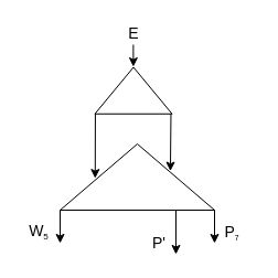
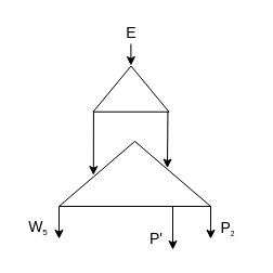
  <mxCell id="0" />
  <mxCell id="1" parent="0" />
  <mxCell id="2" value="" style="endArrow=classic;html=1;" parent="1" edge="1"><mxGeometry width="50" height="50" relative="1" as="geometry"><mxPoint x="54" y="190" as="sourcePoint" /><mxPoint x="54" y="220" as="targetPoint" /></mxGeometry></mxCell>
  <mxCell id="3" value="" style="triangle;whiteSpace=wrap;html=1;rotation=-90;" parent="1" vertex="1"><mxGeometry x="94" y="90" width="60" height="140" as="geometry" /></mxCell>
  <mxCell id="4" value="" style="endArrow=classic;html=1;entryX=0;entryY=1;entryDx=0;entryDy=0;" parent="1" edge="1"><mxGeometry width="50" height="50" relative="1" as="geometry"><mxPoint x="194" y="190" as="sourcePoint" /><mxPoint x="194" y="220" as="targetPoint" /></mxGeometry></mxCell>
  <mxCell id="5" value="" style="endArrow=classic;html=1;exitX=0;exitY=0.75;exitDx=0;exitDy=0;" parent="1" source="3" edge="1"><mxGeometry width="50" height="50" relative="1" as="geometry"><mxPoint x="133.76" y="220" as="sourcePoint" /><mxPoint x="159" y="230" as="targetPoint" /></mxGeometry></mxCell>
  <mxCell id="6" value="&lt;span style=&quot;font-size: 14px;&quot;&gt;P'&lt;/span&gt;" style="text;html=1;strokeColor=none;fillColor=none;align=center;verticalAlign=middle;whiteSpace=wrap;rounded=0;" parent="1" vertex="1"><mxGeometry x="124" y="210" width="40" height="20" as="geometry" /></mxCell>
  <mxCell id="7" value="&lt;font style=&quot;font-size: 14px&quot;&gt;E&lt;/font&gt;" style="text;html=1;strokeColor=none;fillColor=none;align=center;verticalAlign=middle;whiteSpace=wrap;rounded=0;" vertex="1" parent="1"><mxGeometry x="100.5" y="20" width="40" height="20" as="geometry" /></mxCell>
  <mxCell id="8" value="" style="endArrow=classic;html=1;" edge="1" parent="1"><mxGeometry width="50" height="50" relative="1" as="geometry"><mxPoint x="120.39" y="40" as="sourcePoint" /><mxPoint x="120.39" y="60" as="targetPoint" /></mxGeometry></mxCell>
  <mxCell id="9" value="" style="endArrow=classic;html=1;exitX=0.004;exitY=0.006;exitDx=0;exitDy=0;exitPerimeter=0;entryX=0.481;entryY=0.227;entryDx=0;entryDy=0;entryPerimeter=0;" edge="1" parent="1" source="10" target="3"><mxGeometry width="50" height="50" relative="1" as="geometry"><mxPoint x="86" y="110" as="sourcePoint" /><mxPoint x="85.5" y="150" as="targetPoint" /></mxGeometry></mxCell>
  <mxCell id="10" value="" style="triangle;whiteSpace=wrap;html=1;rotation=-90;" vertex="1" parent="1"><mxGeometry x="99.38" y="46.63" width="42.25" height="70" as="geometry" /></mxCell>
  <mxCell id="11" value="" style="endArrow=classic;html=1;exitX=0.004;exitY=0.006;exitDx=0;exitDy=0;exitPerimeter=0;entryX=0.59;entryY=0.714;entryDx=0;entryDy=0;entryPerimeter=0;" edge="1" parent="1" target="3"><mxGeometry width="50" height="50" relative="1" as="geometry"><mxPoint x="154.48" y="102.568" as="sourcePoint" /><mxPoint x="154" y="150" as="targetPoint" /></mxGeometry></mxCell>
- <mxCell id="12" value="&lt;font style=&quot;font-size: 14px&quot;&gt;P&lt;/font&gt;&lt;span style=&quot;font-size: 8.102px;&quot;&gt;&lt;sub&gt;7&lt;/sub&gt;&lt;/span&gt;" style="text;html=1;strokeColor=none;fillColor=none;align=center;verticalAlign=middle;whiteSpace=wrap;rounded=0;" vertex="1" parent="1"><mxGeometry x="190" y="200" width="40" height="20" as="geometry" /></mxCell>
+ <mxCell id="12" value="&lt;font style=&quot;font-size: 14px&quot;&gt;P&lt;/font&gt;&lt;span style=&quot;font-size: 8.102px;&quot;&gt;&lt;sub&gt;2&lt;/sub&gt;&lt;/span&gt;" style="text;html=1;strokeColor=none;fillColor=none;align=center;verticalAlign=middle;whiteSpace=wrap;rounded=0;" vertex="1" parent="1"><mxGeometry x="190" y="200" width="40" height="20" as="geometry" /></mxCell>
  <mxCell id="13" value="&lt;font style=&quot;font-size: 14px&quot;&gt;W&lt;/font&gt;&lt;span style=&quot;font-size: 9.722px;&quot;&gt;&lt;sub&gt;5&lt;/sub&gt;&lt;/span&gt;" style="text;html=1;strokeColor=none;fillColor=none;align=center;verticalAlign=middle;whiteSpace=wrap;rounded=0;" vertex="1" parent="1"><mxGeometry x="20" y="200" width="30" height="20" as="geometry" /></mxCell>
